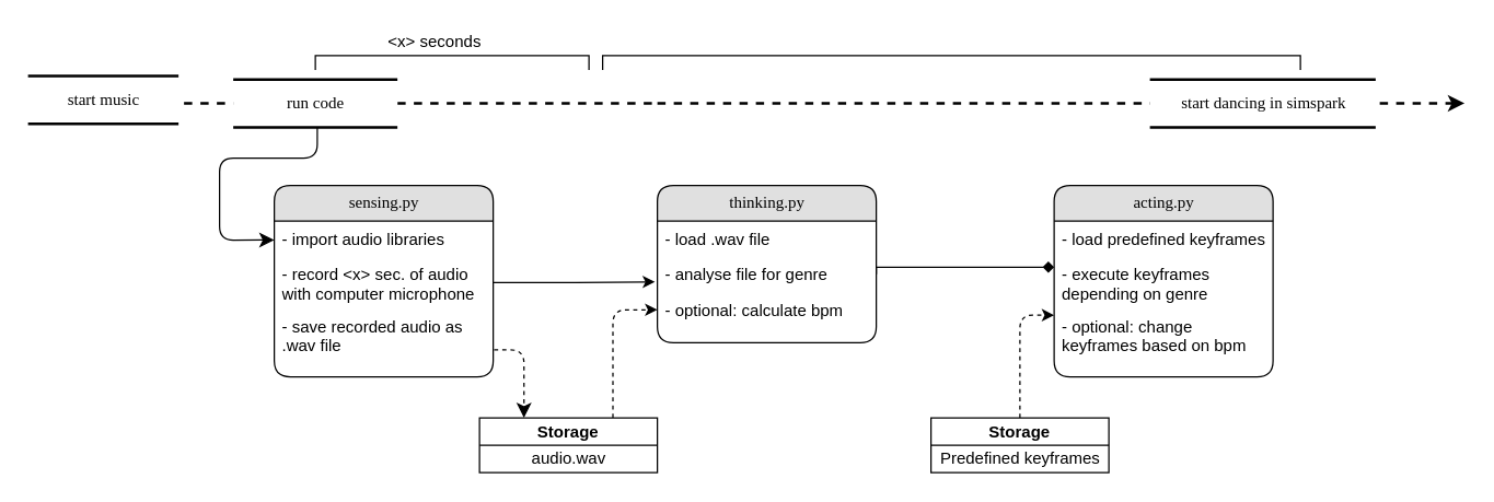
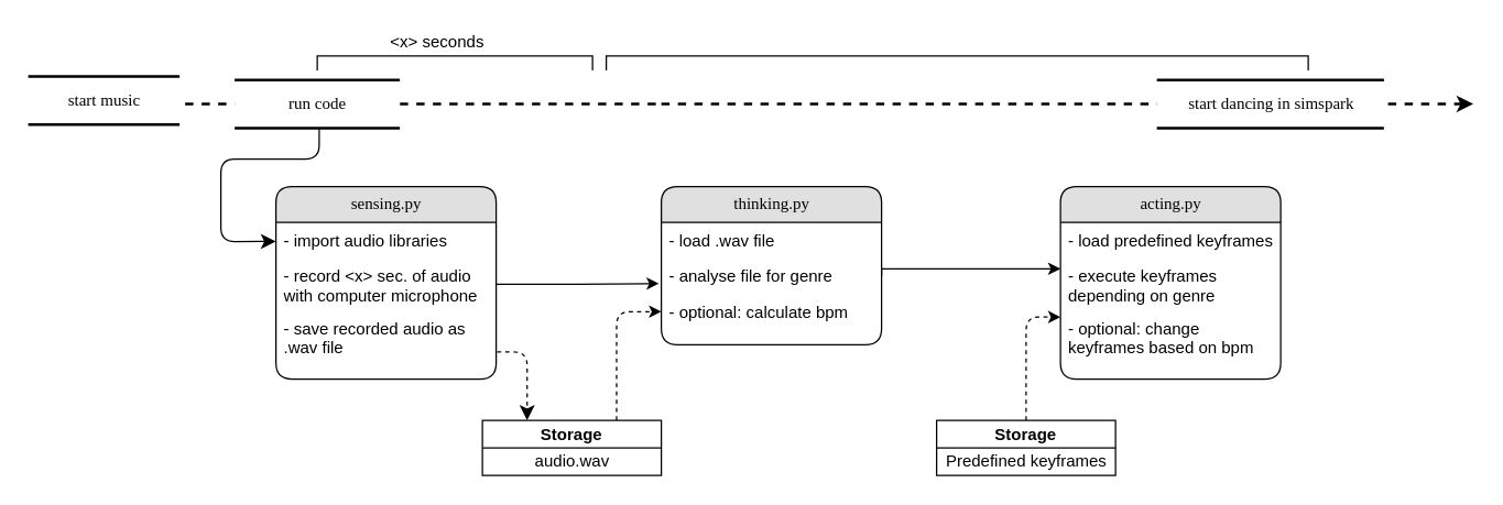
  <mxCell id="0" />
  <mxCell id="1" parent="0" />
  <mxCell id="2" value="thinking.py" style="swimlane;html=1;fontStyle=0;childLayout=stackLayout;horizontal=1;startSize=26;fillColor=#e0e0e0;horizontalStack=0;resizeParent=1;resizeLast=0;collapsible=1;marginBottom=0;swimlaneFillColor=#ffffff;align=center;rounded=1;shadow=0;comic=0;labelBackgroundColor=none;strokeWidth=1;fontFamily=Verdana;fontSize=12" parent="1" vertex="1"><mxGeometry x="480" y="135" width="160" height="115" as="geometry" /></mxCell>
  <mxCell id="3" value="- load .wav file" style="text;html=1;strokeColor=none;fillColor=none;spacingLeft=4;spacingRight=4;whiteSpace=wrap;overflow=hidden;rotatable=0;points=[[0,0.5],[1,0.5]];portConstraint=eastwest;" parent="2" vertex="1"><mxGeometry y="26" width="160" height="26" as="geometry" /></mxCell>
  <mxCell id="4" value="- analyse file for genre" style="text;html=1;strokeColor=none;fillColor=none;spacingLeft=4;spacingRight=4;whiteSpace=wrap;overflow=hidden;rotatable=0;points=[[0,0.5],[1,0.5]];portConstraint=eastwest;" parent="2" vertex="1"><mxGeometry y="52" width="160" height="26" as="geometry" /></mxCell>
  <mxCell id="5" value="- optional: calculate bpm" style="text;html=1;strokeColor=none;fillColor=none;spacingLeft=4;spacingRight=4;whiteSpace=wrap;overflow=hidden;rotatable=0;points=[[0,0.5],[1,0.5]];portConstraint=eastwest;" parent="2" vertex="1"><mxGeometry y="78" width="160" height="26" as="geometry" /></mxCell>
  <mxCell id="6" value="acting.py" style="swimlane;html=1;fontStyle=0;childLayout=stackLayout;horizontal=1;startSize=26;fillColor=#e0e0e0;horizontalStack=0;resizeParent=1;resizeLast=0;collapsible=1;marginBottom=0;swimlaneFillColor=#ffffff;align=center;rounded=1;shadow=0;comic=0;labelBackgroundColor=none;strokeWidth=1;fontFamily=Verdana;fontSize=12" parent="1" vertex="1"><mxGeometry x="770" y="135" width="160" height="140" as="geometry" /></mxCell>
  <mxCell id="7" value="- load predefined keyframes " style="text;html=1;strokeColor=none;fillColor=none;spacingLeft=4;spacingRight=4;whiteSpace=wrap;overflow=hidden;rotatable=0;points=[[0,0.5],[1,0.5]];portConstraint=eastwest;" parent="6" vertex="1"><mxGeometry y="26" width="160" height="26" as="geometry" /></mxCell>
  <mxCell id="8" value="- execute keyframes depending on genre" style="text;html=1;strokeColor=none;fillColor=none;spacingLeft=4;spacingRight=4;whiteSpace=wrap;overflow=hidden;rotatable=0;points=[[0,0.5],[1,0.5]];portConstraint=eastwest;" parent="6" vertex="1"><mxGeometry y="52" width="160" height="38" as="geometry" /></mxCell>
  <mxCell id="9" value="- optional: change keyframes based on bpm" style="text;html=1;strokeColor=none;fillColor=none;spacingLeft=4;spacingRight=4;whiteSpace=wrap;overflow=hidden;rotatable=0;points=[[0,0.5],[1,0.5]];portConstraint=eastwest;" parent="6" vertex="1"><mxGeometry y="90" width="160" height="50" as="geometry" /></mxCell>
  <mxCell id="10" value="sensing.py" style="swimlane;html=1;fontStyle=0;childLayout=stackLayout;horizontal=1;startSize=26;fillColor=#e0e0e0;horizontalStack=0;resizeParent=1;resizeLast=0;collapsible=1;marginBottom=0;swimlaneFillColor=#ffffff;align=center;rounded=1;shadow=0;comic=0;labelBackgroundColor=none;strokeWidth=1;fontFamily=Verdana;fontSize=12" parent="1" vertex="1"><mxGeometry x="200" y="135" width="160" height="140" as="geometry"><mxRectangle x="200" y="155" width="90" height="26" as="alternateBounds" /></mxGeometry></mxCell>
  <mxCell id="11" value="- import audio libraries" style="text;html=1;strokeColor=none;fillColor=none;spacingLeft=4;spacingRight=4;whiteSpace=wrap;overflow=hidden;rotatable=0;points=[[0,0.5],[1,0.5]];portConstraint=eastwest;" parent="10" vertex="1"><mxGeometry y="26" width="160" height="26" as="geometry" /></mxCell>
  <mxCell id="12" value="- record &amp;lt;x&amp;gt; sec. of audio with computer microphone" style="text;html=1;strokeColor=none;fillColor=none;spacingLeft=4;spacingRight=4;whiteSpace=wrap;overflow=hidden;rotatable=0;points=[[0,0.5],[1,0.5]];portConstraint=eastwest;" parent="10" vertex="1"><mxGeometry y="52" width="160" height="38" as="geometry" /></mxCell>
  <mxCell id="13" value="- save recorded audio as .wav file" style="text;html=1;strokeColor=none;fillColor=none;spacingLeft=4;spacingRight=4;whiteSpace=wrap;overflow=hidden;rotatable=0;points=[[0,0.5],[1,0.5]];portConstraint=eastwest;" parent="10" vertex="1"><mxGeometry y="90" width="160" height="38" as="geometry" /></mxCell>
  <mxCell id="14" value="" style="endArrow=classic;dashed=1;html=1;strokeWidth=2;targetPerimeterSpacing=9;shadow=0;rounded=0;endFill=1;startArrow=none;" parent="1" edge="1"><mxGeometry width="50" height="50" relative="1" as="geometry"><mxPoint x="480" y="75" as="sourcePoint" /><mxPoint x="1070" y="75" as="targetPoint" /></mxGeometry></mxCell>
  <mxCell id="15" style="edgeStyle=orthogonalEdgeStyle;html=1;labelBackgroundColor=none;startFill=0;startSize=8;endFill=1;endSize=8;fontFamily=Verdana;fontSize=12;exitX=1.004;exitY=0.797;exitDx=0;exitDy=0;entryX=0.25;entryY=0;entryDx=0;entryDy=0;dashed=1;exitPerimeter=0;" parent="1" source="13" target="29" edge="1"><mxGeometry relative="1" as="geometry"><mxPoint x="450" y="168" as="sourcePoint" /><mxPoint x="382.5" y="95" as="targetPoint" /></mxGeometry></mxCell>
  <mxCell id="16" style="edgeStyle=orthogonalEdgeStyle;rounded=1;orthogonalLoop=1;jettySize=auto;html=1;entryX=0;entryY=0.098;entryDx=0;entryDy=0;shadow=0;dashed=1;endArrow=classic;endFill=1;targetPerimeterSpacing=9;entryPerimeter=0;" parent="1" source="17" target="9" edge="1"><mxGeometry relative="1" as="geometry" /></mxCell>
  <mxCell id="17" value="Storage" style="swimlane;childLayout=stackLayout;resizeParent=1;resizeParentMax=0;horizontal=1;startSize=20;horizontalStack=0;" parent="1" vertex="1"><mxGeometry x="680" y="305" width="130" height="40" as="geometry" /></mxCell>
  <mxCell id="18" value="Predefined keyframes" style="text;html=1;align=center;verticalAlign=middle;resizable=0;points=[];autosize=1;strokeColor=none;" parent="17" vertex="1"><mxGeometry y="20" width="130" height="20" as="geometry" /></mxCell>
  <mxCell id="19" value="start dancing in simspark" style="html=1;rounded=0;shadow=0;comic=0;labelBackgroundColor=none;strokeWidth=2;fontFamily=Verdana;fontSize=12;align=center;shape=mxgraph.ios7ui.horLines;" parent="1" vertex="1"><mxGeometry x="840" y="57.5" width="165" height="35" as="geometry" /></mxCell>
  <mxCell id="20" value="" style="endArrow=none;dashed=1;html=1;strokeWidth=2;shadow=0;rounded=0;endFill=1;" parent="1" edge="1"><mxGeometry width="50" height="50" relative="1" as="geometry"><mxPoint x="110" y="75" as="sourcePoint" /><mxPoint x="480" y="75" as="targetPoint" /></mxGeometry></mxCell>
  <mxCell id="21" value="run code" style="html=1;rounded=0;shadow=0;comic=0;labelBackgroundColor=none;strokeWidth=2;fontFamily=Verdana;fontSize=12;align=center;shape=mxgraph.ios7ui.horLines;" parent="1" vertex="1"><mxGeometry x="170" y="57.5" width="120" height="35" as="geometry" /></mxCell>
  <mxCell id="22" style="edgeStyle=orthogonalEdgeStyle;html=1;labelBackgroundColor=none;startFill=0;startSize=8;endFill=1;endSize=8;fontFamily=Verdana;fontSize=12;exitX=0.512;exitY=1.002;exitDx=0;exitDy=0;exitPerimeter=0;entryX=0;entryY=0.538;entryDx=0;entryDy=0;entryPerimeter=0;" parent="1" source="21" target="11" edge="1"><mxGeometry relative="1" as="geometry"><mxPoint x="457.5" y="105" as="sourcePoint" /><mxPoint x="190" y="175" as="targetPoint" /><Array as="points"><mxPoint x="231" y="115" /><mxPoint x="160" y="115" /><mxPoint x="160" y="175" /></Array></mxGeometry></mxCell>
  <mxCell id="23" value="" style="shape=partialRectangle;whiteSpace=wrap;html=1;bottom=1;right=1;left=1;top=0;fillColor=none;routingCenterX=-0.5;rotation=-180;" parent="1" vertex="1"><mxGeometry x="230" y="40" width="200" height="10" as="geometry" /></mxCell>
  <mxCell id="24" value="start music" style="html=1;rounded=0;shadow=0;comic=0;labelBackgroundColor=none;strokeWidth=2;fontFamily=Verdana;fontSize=12;align=center;shape=mxgraph.ios7ui.horLines;" parent="1" vertex="1"><mxGeometry x="20" y="55" width="110" height="35" as="geometry" /></mxCell>
  <mxCell id="25" value="&amp;lt;x&amp;gt; seconds" style="text;html=1;strokeColor=none;fillColor=none;align=center;verticalAlign=middle;whiteSpace=wrap;rounded=0;" parent="1" vertex="1"><mxGeometry x="275" y="20" width="85" height="20" as="geometry" /></mxCell>
  <mxCell id="26" value="" style="shape=partialRectangle;whiteSpace=wrap;html=1;bottom=1;right=1;left=1;top=0;fillColor=none;routingCenterX=-0.5;rotation=-180;" parent="1" vertex="1"><mxGeometry x="440" y="40" width="510" height="10" as="geometry" /></mxCell>
- <mxCell id="27" style="edgeStyle=orthogonalEdgeStyle;rounded=0;orthogonalLoop=1;jettySize=auto;html=1;exitX=1;exitY=0.5;exitDx=0;exitDy=0;entryX=0;entryY=0.207;entryDx=0;entryDy=0;entryPerimeter=0;shadow=0;endArrow=diamond;endFill=1;targetPerimeterSpacing=9;" parent="1" source="4" target="8" edge="1"><mxGeometry relative="1" as="geometry"><Array as="points"><mxPoint x="640" y="195" /></Array></mxGeometry></mxCell>
+ <mxCell id="27" style="edgeStyle=orthogonalEdgeStyle;rounded=0;orthogonalLoop=1;jettySize=auto;html=1;exitX=1;exitY=0.5;exitDx=0;exitDy=0;entryX=0;entryY=0.207;entryDx=0;entryDy=0;entryPerimeter=0;shadow=0;endArrow=classic;endFill=1;targetPerimeterSpacing=9;" parent="1" source="4" target="8" edge="1"><mxGeometry relative="1" as="geometry"><Array as="points"><mxPoint x="640" y="195" /></Array></mxGeometry></mxCell>
  <mxCell id="28" style="edgeStyle=orthogonalEdgeStyle;rounded=0;orthogonalLoop=1;jettySize=auto;html=1;shadow=0;endArrow=classic;endFill=1;targetPerimeterSpacing=9;entryX=-0.011;entryY=0.714;entryDx=0;entryDy=0;entryPerimeter=0;" parent="1" source="12" target="4" edge="1"><mxGeometry relative="1" as="geometry"><mxPoint x="470" y="207" as="targetPoint" /></mxGeometry></mxCell>
  <mxCell id="29" value="Storage" style="swimlane;childLayout=stackLayout;resizeParent=1;resizeParentMax=0;horizontal=1;startSize=20;horizontalStack=0;" parent="1" vertex="1"><mxGeometry x="350" y="305" width="130" height="40" as="geometry" /></mxCell>
  <mxCell id="30" value="audio.wav" style="text;html=1;align=center;verticalAlign=middle;resizable=0;points=[];autosize=1;strokeColor=none;" parent="29" vertex="1"><mxGeometry y="20" width="130" height="20" as="geometry" /></mxCell>
  <mxCell id="31" style="edgeStyle=orthogonalEdgeStyle;rounded=1;orthogonalLoop=1;jettySize=auto;html=1;entryX=0;entryY=0.5;entryDx=0;entryDy=0;shadow=0;dashed=1;endArrow=classic;endFill=1;targetPerimeterSpacing=9;exitX=0.75;exitY=0;exitDx=0;exitDy=0;" parent="1" source="29" target="5" edge="1"><mxGeometry relative="1" as="geometry"><mxPoint x="414.709" y="290.45" as="sourcePoint" /><mxPoint x="440" y="230" as="targetPoint" /></mxGeometry></mxCell>
